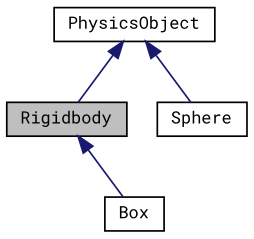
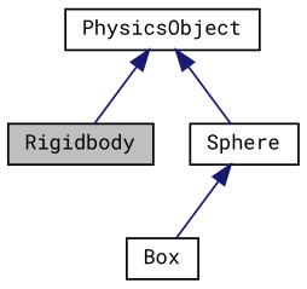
  digraph {
    fontname="Roboto Mono"
    node [color=black fillcolor=white fontname="Roboto Mono" fontsize=10 shape=record style=filled]
    edge [color=midnightblue dir=back fontname="Roboto Mono" fontsize=10 labelfontname=Helvetica labelfontsize=10 style=solid]
    n1 [fillcolor=grey75 fontcolor=black height=0.2 label=Rigidbody width=0.4]
    n2 [height=0.2 label=Box width=0.4]
    n3 [height=0.2 label=Sphere width=0.4]
    n4 [height=0.2 label=PhysicsObject width=0.4]
-   n1 -> n2
+   n3 -> n2
    n4 -> n1
    n4 -> n3
  }
